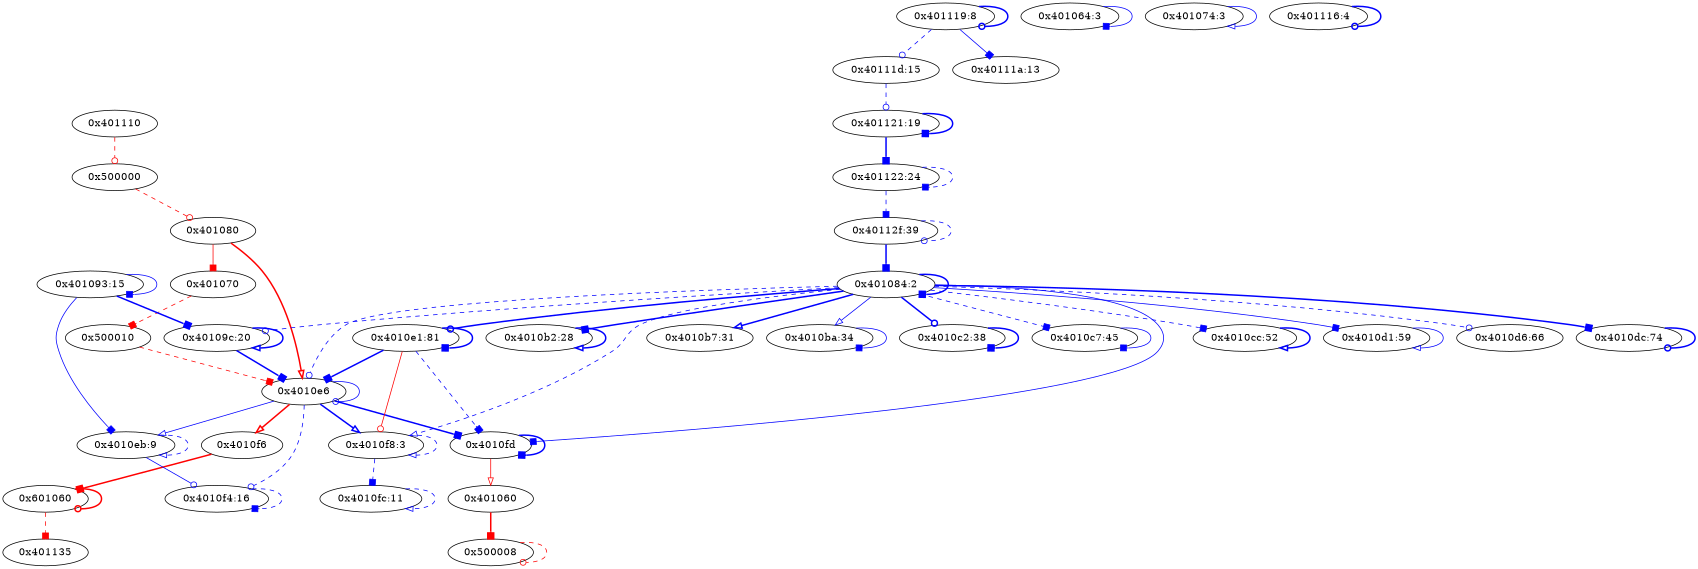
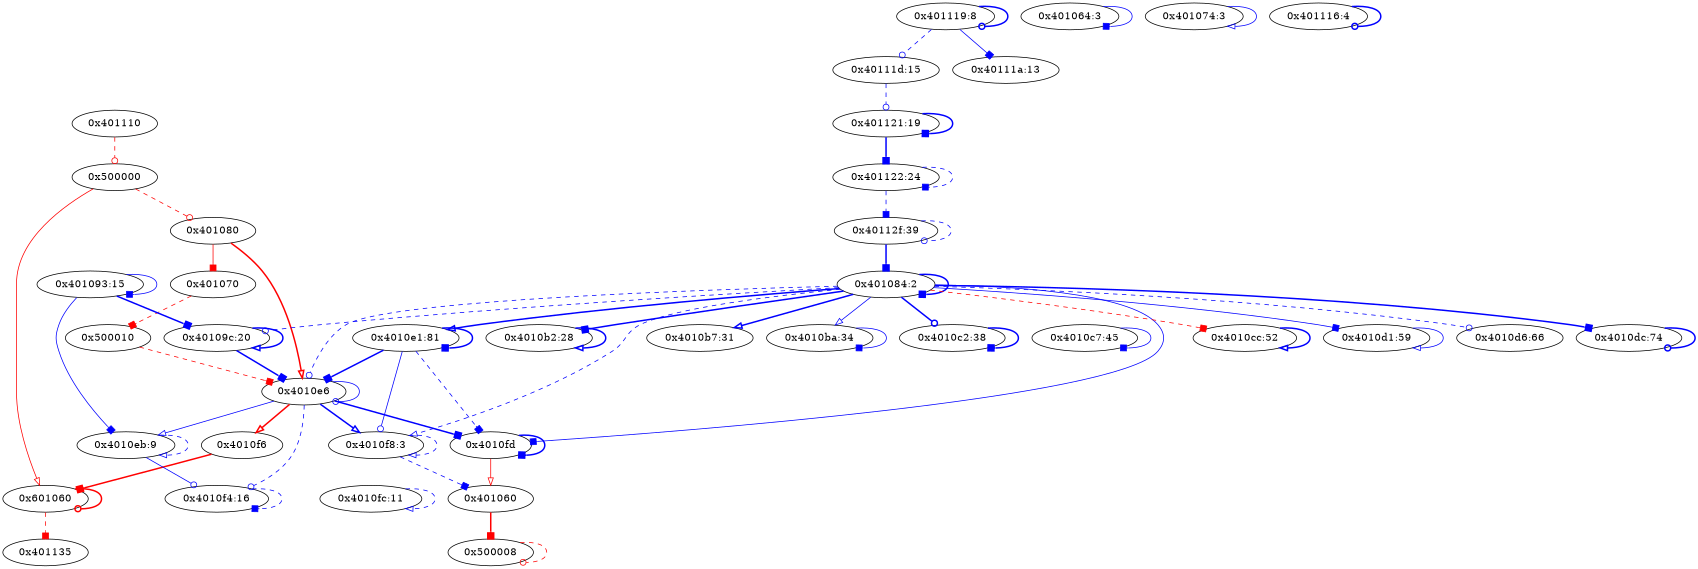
  digraph {
    edge [arrowhead=box color=blue style=bold type=data]
    n1 [label="0x401110"]
    n2 [label="0x500000"]
    n3 [label="0x401080"]
    n4 [label="0x601060"]
    n5 [label="0x401070"]
    n6 [label="0x4010e6"]
    n7 [label="0x401135"]
    n8 [label="0x500010"]
    n9 [label="0x4010f6"]
    n10 [label="0x4010fd"]
    n11 [label="0x4010f8:3"]
    n12 [label="0x4010eb:9"]
    n13 [label="0x4010f4:16"]
    n14 [label="0x401060"]
    n15 [label="0x4010fc:11"]
    n16 [label="0x500008"]
    n17 [label="0x401064:3"]
    n18 [label="0x401074:3"]
    n19 [label="0x401084:2"]
    n20 [label="0x40109c:20"]
    n21 [label="0x4010b2:28"]
    n22 [label="0x4010b7:31"]
    n23 [label="0x4010ba:34"]
    n24 [label="0x4010c2:38"]
    n25 [label="0x4010c7:45"]
    n26 [label="0x4010cc:52"]
    n27 [label="0x4010d1:59"]
    n28 [label="0x4010d6:66"]
    n29 [label="0x4010dc:74"]
    n30 [label="0x4010e1:81"]
    n31 [label="0x401093:15"]
    n32 [label="0x401116:4"]
    n33 [label="0x401119:8"]
    n34 [label="0x40111a:13"]
    n35 [label="0x40111d:15"]
    n36 [label="0x401121:19"]
    n37 [label="0x401122:24"]
    n38 [label="0x40112f:39"]
    n1 -> n2 [arrowhead=odot color=red style=dashed type=control]
    n2 -> n3 [arrowhead=odot color=red style=dashed type=control]
+   n2 -> n4 [arrowhead=onormal color=red style=solid type=control]
    n3 -> n5 [color=red style=solid type=control]
    n3 -> n6 [arrowhead=onormal color=red type=control]
    n4 -> n4 [arrowhead=odot color=red type=control]
    n4 -> n7 [color=red style=dashed type=control]
    n5 -> n8 [color=red style=dashed type=control]
    n6 -> n6 [arrowhead=odot style=solid]
    n6 -> n9 [arrowhead=onormal color=red type=control]
    n6 -> n10
    n6 -> n11 [arrowhead=onormal]
    n6 -> n12 [arrowhead=onormal style=solid]
    n6 -> n13 [arrowhead=odot style=dashed]
    n8 -> n6 [color=red style=dashed type=control]
    n9 -> n4 [color=red type=control]
    n10 -> n10
    n10 -> n14 [arrowhead=onormal color=red style=solid type=control]
    n11 -> n11 [arrowhead=onormal style=dashed]
-   n11 -> n15 [style=dashed]
+   n11 -> n14 [style=dashed]
    n12 -> n12 [arrowhead=onormal style=dashed]
    n12 -> n13 [arrowhead=odot style=solid]
    n13 -> n13 [style=dashed]
    n14 -> n16 [color=red type=control]
    n15 -> n15 [arrowhead=onormal style=dashed]
    n16 -> n16 [arrowhead=odot color=red style=dashed type=control]
    n17 -> n17 [style=solid]
    n18 -> n18 [arrowhead=onormal style=solid]
    n19 -> n6 [arrowhead=odot style=dashed]
    n19 -> n10 [style=solid]
    n19 -> n11 [arrowhead=onormal style=dashed]
    n19 -> n19
    n19 -> n20 [arrowhead=odot style=dashed]
    n19 -> n21
    n19 -> n22 [arrowhead=onormal]
    n19 -> n23 [arrowhead=onormal style=solid]
    n19 -> n24 [arrowhead=odot]
-   n19 -> n25 [style=dashed]
-   n19 -> n26 [style=dashed]
+   n19 -> n26 [color=red style=dashed]
    n19 -> n27 [style=solid]
    n19 -> n28 [arrowhead=odot style=dashed]
    n19 -> n29
-   n19 -> n30 [arrowhead=odot]
+   n19 -> n30 [arrowhead=onormal]
    n20 -> n6
    n20 -> n20 [arrowhead=onormal]
    n21 -> n21 [arrowhead=onormal]
    n23 -> n23 [style=solid]
    n24 -> n24
    n25 -> n25 [style=solid]
    n26 -> n26 [arrowhead=onormal]
    n27 -> n27 [arrowhead=onormal style=solid]
    n29 -> n29 [arrowhead=odot]
    n30 -> n6
    n30 -> n10 [style=dashed]
-   n30 -> n11 [arrowhead=odot color=red style=solid]
+   n30 -> n11 [arrowhead=odot style=solid]
    n30 -> n30
    n31 -> n12 [style=solid]
    n31 -> n20
    n31 -> n31 [style=solid]
    n32 -> n32 [arrowhead=odot]
    n33 -> n33 [arrowhead=odot]
    n33 -> n34 [style=solid]
    n33 -> n35 [arrowhead=odot style=dashed]
    n35 -> n36 [arrowhead=odot style=dashed]
    n36 -> n36
    n36 -> n37
    n37 -> n37 [style=dashed]
    n37 -> n38 [style=dashed]
    n38 -> n19
    n38 -> n38 [arrowhead=odot style=dashed]
  }
